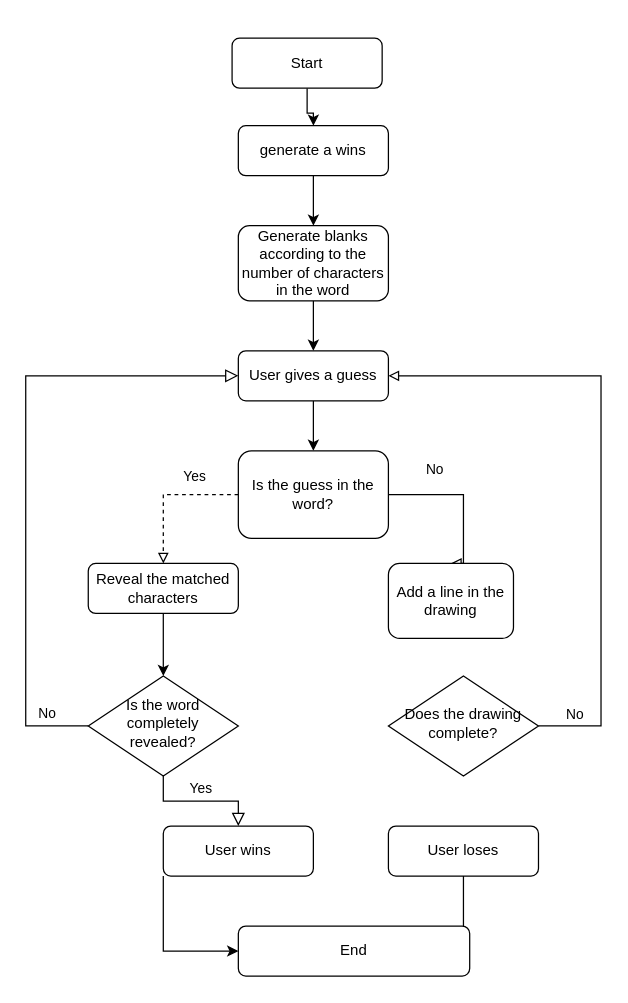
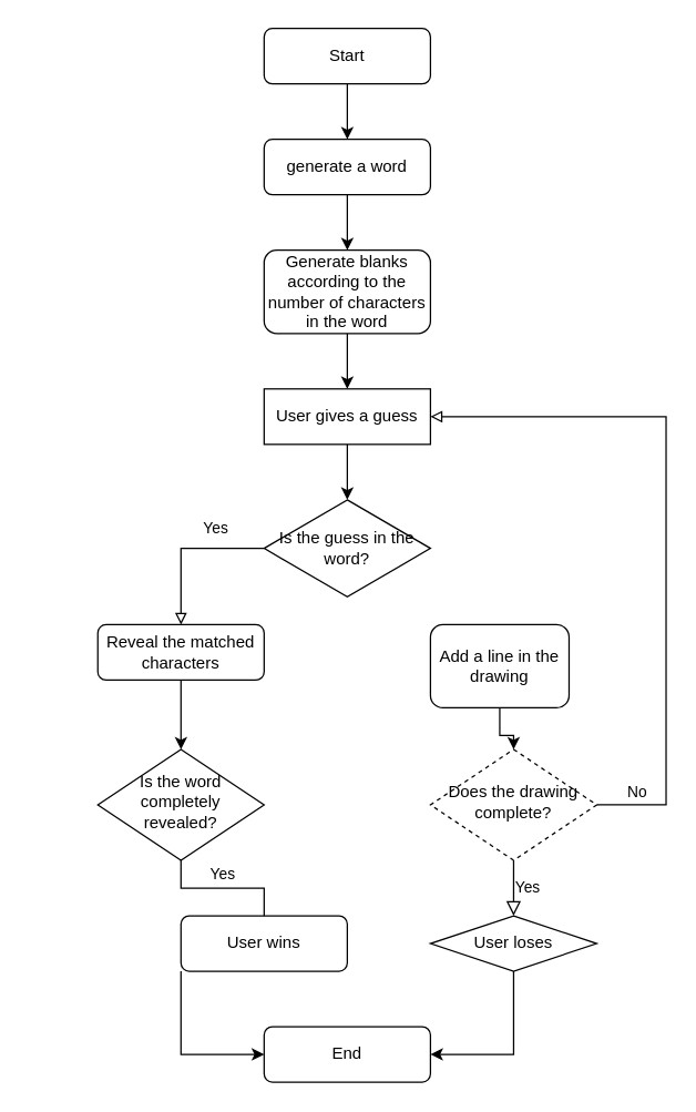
  <mxCell id="0" />
  <mxCell id="1" parent="0" />
  <mxCell id="2" value="" style="edgeStyle=orthogonalEdgeStyle;rounded=0;orthogonalLoop=1;jettySize=auto;html=1;" edge="1" parent="1" source="3" target="28"><mxGeometry relative="1" as="geometry" /></mxCell>
- <mxCell id="3" value="Start" style="rounded=1;whiteSpace=wrap;html=1;fontSize=12;glass=0;strokeWidth=1;shadow=0;" parent="1" vertex="1"><mxGeometry x="185" y="30" width="120" height="40" as="geometry" /></mxCell>
- <mxCell id="4" value="No" style="rounded=0;html=1;jettySize=auto;orthogonalLoop=1;fontSize=11;endArrow=block;endFill=0;endSize=8;strokeWidth=1;shadow=0;labelBackgroundColor=none;edgeStyle=orthogonalEdgeStyle;entryX=0;entryY=0.5;entryDx=0;entryDy=0;" parent="1" source="6" target="14" edge="1"><mxGeometry x="-0.87" y="-10" relative="1" as="geometry"><mxPoint as="offset" /><mxPoint x="370" y="590" as="targetPoint" /><Array as="points"><mxPoint x="20" y="580" /><mxPoint x="20" y="300" /></Array></mxGeometry></mxCell>
- <mxCell id="5" value="Yes" style="edgeStyle=orthogonalEdgeStyle;rounded=0;html=1;jettySize=auto;orthogonalLoop=1;fontSize=11;endArrow=block;endFill=0;endSize=8;strokeWidth=1;shadow=0;labelBackgroundColor=none;" parent="1" source="6" target="8" edge="1"><mxGeometry y="10" relative="1" as="geometry"><mxPoint as="offset" /></mxGeometry></mxCell>
+ <mxCell id="3" value="Start" style="rounded=1;whiteSpace=wrap;html=1;fontSize=12;glass=0;strokeWidth=1;shadow=0;" parent="1" vertex="1"><mxGeometry x="190" y="20" width="120" height="40" as="geometry" /></mxCell>
+ <mxCell id="5" value="Yes" style="edgeStyle=orthogonalEdgeStyle;rounded=0;html=1;jettySize=auto;orthogonalLoop=1;fontSize=11;endArrow=none;endFill=0;endSize=8;strokeWidth=1;shadow=0;labelBackgroundColor=none;" parent="1" source="6" target="8" edge="1"><mxGeometry y="10" relative="1" as="geometry"><mxPoint as="offset" /></mxGeometry></mxCell>
  <mxCell id="6" value="Is the word completely revealed?" style="rhombus;whiteSpace=wrap;html=1;shadow=0;fontFamily=Helvetica;fontSize=12;align=center;strokeWidth=1;spacing=6;spacingTop=-4;" parent="1" vertex="1"><mxGeometry x="70" y="540" width="120" height="80" as="geometry" /></mxCell>
  <mxCell id="7" value="" style="edgeStyle=orthogonalEdgeStyle;rounded=0;orthogonalLoop=1;jettySize=auto;html=1;entryX=0;entryY=0.5;entryDx=0;entryDy=0;" edge="1" parent="1" source="8" target="26"><mxGeometry relative="1" as="geometry"><Array as="points"><mxPoint x="130" y="760" /></Array></mxGeometry></mxCell>
  <mxCell id="8" value="User wins" style="rounded=1;whiteSpace=wrap;html=1;fontSize=12;glass=0;strokeWidth=1;shadow=0;" parent="1" vertex="1"><mxGeometry x="130" y="660" width="120" height="40" as="geometry" /></mxCell>
+ <mxCell id="9" value="Yes" style="edgeStyle=orthogonalEdgeStyle;rounded=0;html=1;jettySize=auto;orthogonalLoop=1;fontSize=11;endArrow=block;endFill=0;endSize=8;strokeWidth=1;shadow=0;labelBackgroundColor=none;" parent="1" source="12" target="16" edge="1"><mxGeometry y="10" relative="1" as="geometry"><mxPoint as="offset" /></mxGeometry></mxCell>
  <mxCell id="10" value="" style="edgeStyle=orthogonalEdgeStyle;rounded=0;orthogonalLoop=1;jettySize=auto;html=1;startArrow=none;startFill=0;endArrow=block;endFill=0;entryX=1;entryY=0.5;entryDx=0;entryDy=0;" edge="1" parent="1" source="12" target="14"><mxGeometry relative="1" as="geometry"><mxPoint x="560" y="460" as="targetPoint" /><Array as="points"><mxPoint x="480" y="580" /><mxPoint x="480" y="300" /></Array></mxGeometry></mxCell>
  <mxCell id="11" value="No" style="edgeLabel;html=1;align=center;verticalAlign=middle;resizable=0;points=[];" vertex="1" connectable="0" parent="10"><mxGeometry x="-0.856" y="-4" relative="1" as="geometry"><mxPoint x="-8" y="-14" as="offset" /></mxGeometry></mxCell>
- <mxCell id="12" value="Does the drawing complete?" style="rhombus;whiteSpace=wrap;html=1;shadow=0;fontFamily=Helvetica;fontSize=12;align=center;strokeWidth=1;spacing=6;spacingTop=-4;" parent="1" vertex="1"><mxGeometry x="310" y="540" width="120" height="80" as="geometry" /></mxCell>
+ <mxCell id="12" value="Does the drawing complete?" style="rhombus;whiteSpace=wrap;html=1;shadow=0;fontFamily=Helvetica;fontSize=12;align=center;strokeWidth=1;spacing=6;spacingTop=-4;dashed=1;" parent="1" vertex="1"><mxGeometry x="310" y="540" width="120" height="80" as="geometry" /></mxCell>
  <mxCell id="13" value="" style="edgeStyle=orthogonalEdgeStyle;rounded=0;orthogonalLoop=1;jettySize=auto;html=1;" edge="1" parent="1" source="14" target="23"><mxGeometry relative="1" as="geometry" /></mxCell>
- <mxCell id="14" value="User gives a guess" style="rounded=1;whiteSpace=wrap;html=1;fontSize=12;glass=0;strokeWidth=1;shadow=0;" parent="1" vertex="1"><mxGeometry x="190" y="280" width="120" height="40" as="geometry" /></mxCell>
+ <mxCell id="14" value="User gives a guess" style="whiteSpace=wrap;html=1;fontSize=12;glass=0;strokeWidth=1;shadow=0;rounded=0;" parent="1" vertex="1"><mxGeometry x="190" y="280" width="120" height="40" as="geometry" /></mxCell>
  <mxCell id="15" value="" style="edgeStyle=orthogonalEdgeStyle;rounded=0;orthogonalLoop=1;jettySize=auto;html=1;entryX=1;entryY=0.5;entryDx=0;entryDy=0;" edge="1" parent="1" source="16" target="26"><mxGeometry relative="1" as="geometry"><mxPoint x="394" y="780" as="targetPoint" /><Array as="points"><mxPoint x="370" y="760" /></Array></mxGeometry></mxCell>
- <mxCell id="16" value="User loses" style="rounded=1;whiteSpace=wrap;html=1;fontSize=12;glass=0;strokeWidth=1;shadow=0;" parent="1" vertex="1"><mxGeometry x="310" y="660" width="120" height="40" as="geometry" /></mxCell>
+ <mxCell id="16" value="User loses" style="rhombus;whiteSpace=wrap;html=1;fontSize=12;glass=0;strokeWidth=1;shadow=0;" parent="1" vertex="1"><mxGeometry x="310" y="660" width="120" height="40" as="geometry" /></mxCell>
  <mxCell id="17" value="" style="edgeStyle=orthogonalEdgeStyle;rounded=0;orthogonalLoop=1;jettySize=auto;html=1;" edge="1" parent="1" source="18" target="14"><mxGeometry relative="1" as="geometry" /></mxCell>
  <mxCell id="18" value="Generate blanks according to the number of characters in the word" style="whiteSpace=wrap;html=1;rounded=1;" vertex="1" parent="1"><mxGeometry x="190" y="180" width="120" height="60" as="geometry" /></mxCell>
- <mxCell id="19" value="" style="edgeStyle=orthogonalEdgeStyle;rounded=0;orthogonalLoop=1;jettySize=auto;html=1;endArrow=block;endFill=0;dashed=1;" edge="1" parent="1" source="23" target="25"><mxGeometry relative="1" as="geometry"><Array as="points"><mxPoint x="130" y="395" /></Array></mxGeometry></mxCell>
+ <mxCell id="19" value="" style="edgeStyle=orthogonalEdgeStyle;rounded=0;orthogonalLoop=1;jettySize=auto;html=1;endArrow=block;endFill=0;" edge="1" parent="1" source="23" target="25"><mxGeometry relative="1" as="geometry"><Array as="points"><mxPoint x="130" y="395" /></Array></mxGeometry></mxCell>
  <mxCell id="20" value="Yes" style="edgeLabel;html=1;align=center;verticalAlign=middle;resizable=0;points=[];" vertex="1" connectable="0" parent="19"><mxGeometry x="-0.187" y="3" relative="1" as="geometry"><mxPoint x="11" y="-18" as="offset" /></mxGeometry></mxCell>
- <mxCell id="21" value="" style="edgeStyle=orthogonalEdgeStyle;rounded=0;orthogonalLoop=1;jettySize=auto;html=1;startArrow=none;startFill=0;endArrow=block;endFill=0;entryX=0.5;entryY=0;entryDx=0;entryDy=0;" edge="1" parent="1" source="23" target="30"><mxGeometry relative="1" as="geometry"><mxPoint x="380" y="395" as="targetPoint" /><Array as="points"><mxPoint x="370" y="395" /></Array></mxGeometry></mxCell>
- <mxCell id="22" value="No" style="edgeLabel;html=1;align=center;verticalAlign=middle;resizable=0;points=[];" vertex="1" connectable="0" parent="21"><mxGeometry relative="1" as="geometry"><mxPoint x="-24" y="-24" as="offset" /></mxGeometry></mxCell>
- <mxCell id="23" value="Is the guess in the word?" style="whiteSpace=wrap;html=1;shadow=0;strokeWidth=1;glass=0;rounded=1;" vertex="1" parent="1"><mxGeometry x="190" y="360" width="120" height="70" as="geometry" /></mxCell>
+ <mxCell id="23" value="Is the guess in the word?" style="rhombus;whiteSpace=wrap;html=1;rounded=0;shadow=0;strokeWidth=1;glass=0;" vertex="1" parent="1"><mxGeometry x="190" y="360" width="120" height="70" as="geometry" /></mxCell>
  <mxCell id="24" value="" style="edgeStyle=orthogonalEdgeStyle;rounded=0;orthogonalLoop=1;jettySize=auto;html=1;" edge="1" parent="1" source="25" target="6"><mxGeometry relative="1" as="geometry" /></mxCell>
  <mxCell id="25" value="Reveal the matched characters" style="whiteSpace=wrap;html=1;rounded=1;shadow=0;strokeWidth=1;glass=0;" vertex="1" parent="1"><mxGeometry x="70" y="450" width="120" height="40" as="geometry" /></mxCell>
- <mxCell id="26" value="End" style="rounded=1;whiteSpace=wrap;html=1;fontSize=12;glass=0;strokeWidth=1;shadow=0;" vertex="1" parent="1"><mxGeometry x="190" y="740" width="185" height="40" as="geometry" /></mxCell>
+ <mxCell id="26" value="End" style="rounded=1;whiteSpace=wrap;html=1;fontSize=12;glass=0;strokeWidth=1;shadow=0;" vertex="1" parent="1"><mxGeometry x="190" y="740" width="120" height="40" as="geometry" /></mxCell>
  <mxCell id="27" value="" style="edgeStyle=orthogonalEdgeStyle;rounded=0;orthogonalLoop=1;jettySize=auto;html=1;" edge="1" parent="1" source="28" target="18"><mxGeometry relative="1" as="geometry" /></mxCell>
- <mxCell id="28" value="generate a wins" style="whiteSpace=wrap;html=1;rounded=1;" vertex="1" parent="1"><mxGeometry x="190" y="100" width="120" height="40" as="geometry" /></mxCell>
+ <mxCell id="28" value="generate a word" style="whiteSpace=wrap;html=1;rounded=1;" vertex="1" parent="1"><mxGeometry x="190" y="100" width="120" height="40" as="geometry" /></mxCell>
+ <mxCell id="29" value="" style="edgeStyle=orthogonalEdgeStyle;rounded=0;orthogonalLoop=1;jettySize=auto;html=1;startArrow=none;startFill=0;endArrow=classic;endFill=1;entryX=0.5;entryY=0;entryDx=0;entryDy=0;" edge="1" parent="1" source="30" target="12"><mxGeometry relative="1" as="geometry"><mxPoint x="420" y="590" as="targetPoint" /></mxGeometry></mxCell>
  <mxCell id="30" value="Add a line in the drawing" style="rounded=1;whiteSpace=wrap;html=1;fontSize=12;glass=0;strokeWidth=1;shadow=0;" vertex="1" parent="1"><mxGeometry x="310" y="450" width="100" height="60" as="geometry" /></mxCell>
